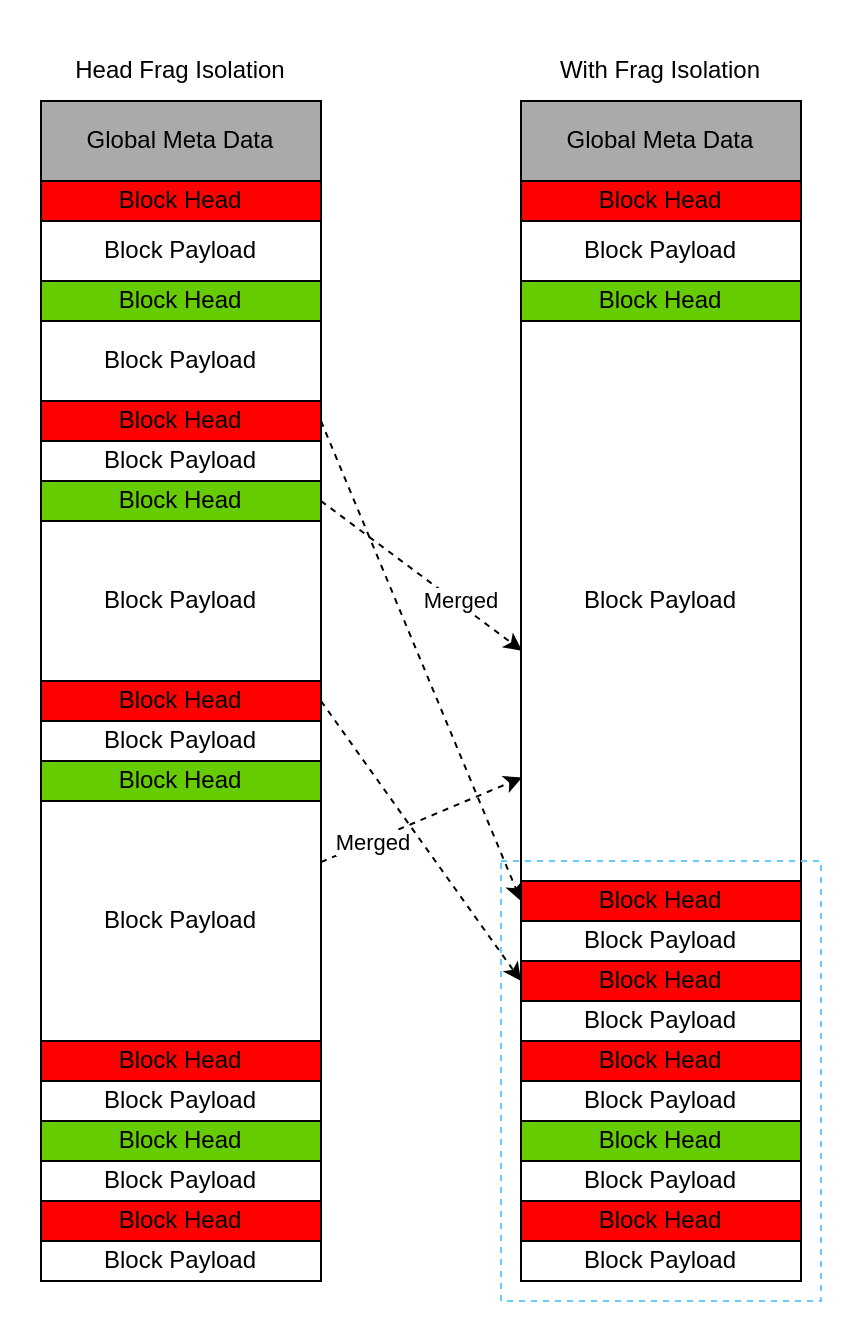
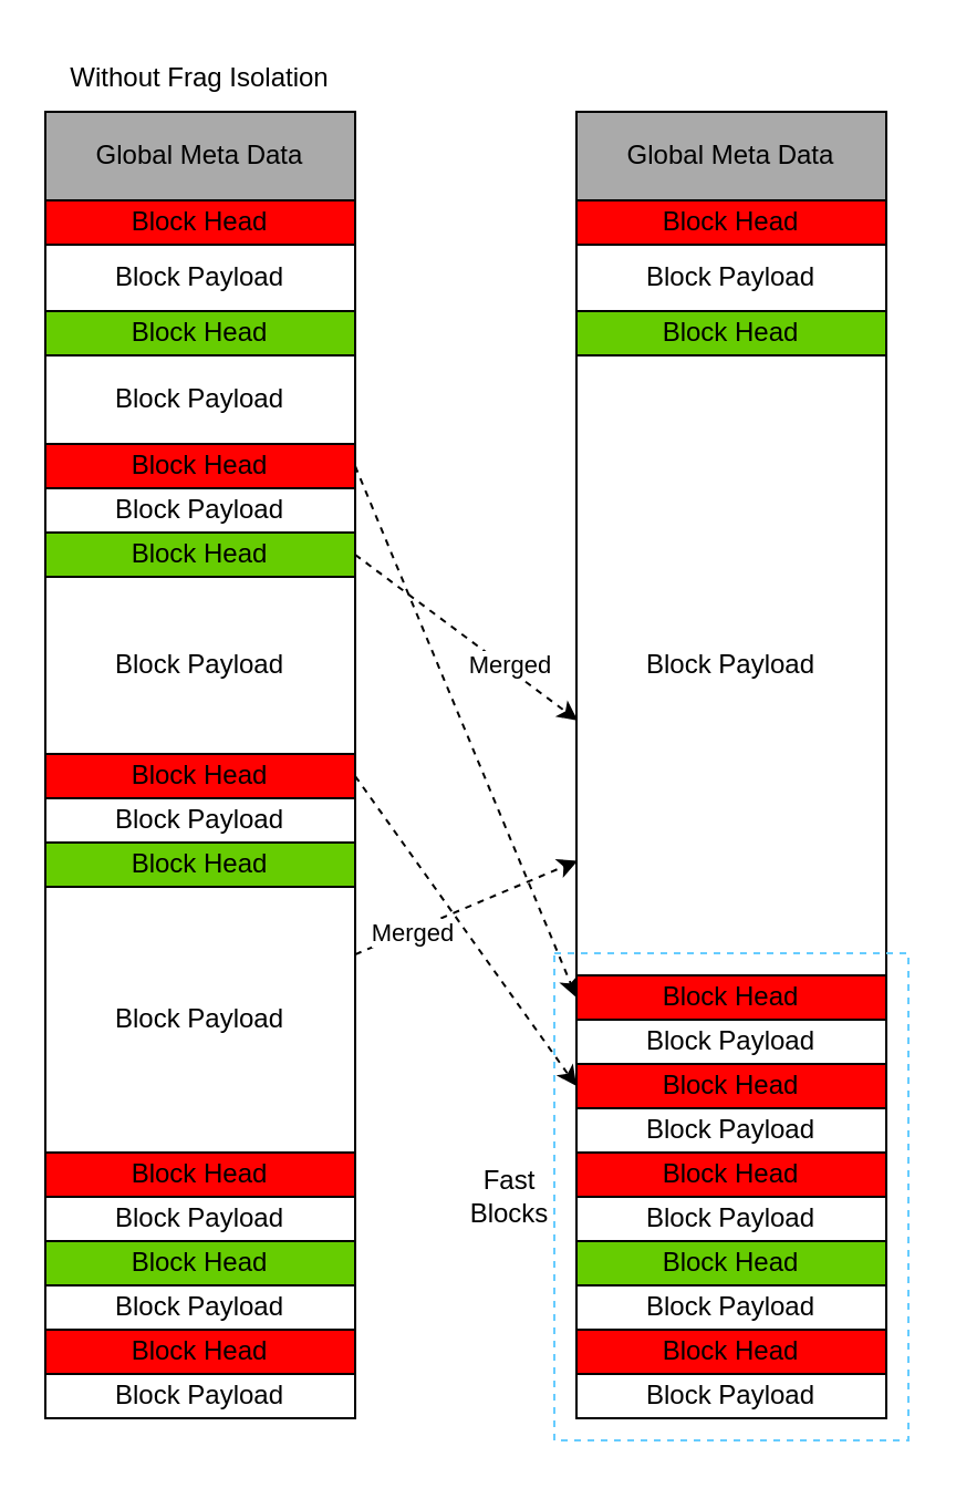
  <mxCell id="0" />
  <mxCell id="1" parent="0" />
  <mxCell id="2" style="rounded=0;orthogonalLoop=1;jettySize=auto;html=1;entryX=0;entryY=0.5;entryDx=0;entryDy=0;dashed=1;noJump=0;exitX=1;exitY=0.5;exitDx=0;exitDy=0;" edge="1" parent="1" source="27" target="43"><mxGeometry relative="1" as="geometry" /></mxCell>
  <mxCell id="3" style="edgeStyle=none;rounded=0;orthogonalLoop=1;jettySize=auto;html=1;entryX=0.004;entryY=0.589;entryDx=0;entryDy=0;dashed=1;exitX=1;exitY=0.5;exitDx=0;exitDy=0;entryPerimeter=0;" edge="1" parent="1" source="25" target="32"><mxGeometry relative="1" as="geometry" /></mxCell>
  <mxCell id="4" value="Merged" style="edgeLabel;html=1;align=center;verticalAlign=middle;resizable=0;points=[];" vertex="1" connectable="0" parent="3"><mxGeometry x="-0.006" y="1" relative="1" as="geometry"><mxPoint x="19.28" y="13.46" as="offset" /></mxGeometry></mxCell>
+ <mxCell id="5" value="Fast Blocks" style="text;html=1;strokeColor=none;fillColor=none;align=center;verticalAlign=middle;whiteSpace=wrap;rounded=0;dashed=1;" vertex="1" parent="1"><mxGeometry x="210" y="530" width="40" height="20" as="geometry" /></mxCell>
  <mxCell id="6" style="edgeStyle=none;rounded=0;orthogonalLoop=1;jettySize=auto;html=1;entryX=0.004;entryY=0.815;entryDx=0;entryDy=0;entryPerimeter=0;dashed=1;" edge="1" parent="1" source="12" target="32"><mxGeometry relative="1" as="geometry" /></mxCell>
  <mxCell id="7" value="Merged" style="edgeLabel;html=1;align=center;verticalAlign=middle;resizable=0;points=[];" vertex="1" connectable="0" parent="6"><mxGeometry x="-0.499" y="-1" relative="1" as="geometry"><mxPoint as="offset" /></mxGeometry></mxCell>
  <mxCell id="8" style="edgeStyle=none;rounded=0;orthogonalLoop=1;jettySize=auto;html=1;entryX=0;entryY=0.5;entryDx=0;entryDy=0;dashed=1;exitX=1;exitY=0.5;exitDx=0;exitDy=0;" edge="1" parent="1" source="16" target="34"><mxGeometry relative="1" as="geometry" /></mxCell>
  <mxCell id="9" value="" style="group" vertex="1" connectable="0" parent="1"><mxGeometry y="20" width="140" height="620" as="geometry" x="20" /></mxCell>
- <mxCell id="10" value="Head Frag Isolation" style="text;html=1;strokeColor=none;fillColor=none;align=center;verticalAlign=middle;whiteSpace=wrap;rounded=0;dashed=1;container=0;" parent="9" vertex="1"><mxGeometry width="140" height="30" as="geometry" /></mxCell>
+ <mxCell id="10" value="Without Frag Isolation" style="text;html=1;strokeColor=none;fillColor=none;align=center;verticalAlign=middle;whiteSpace=wrap;rounded=0;dashed=1;container=0;" parent="9" vertex="1"><mxGeometry width="140" height="30" as="geometry" /></mxCell>
  <mxCell id="11" value="Global Meta Data" style="rounded=0;whiteSpace=wrap;html=1;fillColor=#aaaaaa;container=0;" parent="9" vertex="1"><mxGeometry y="30" width="140" height="40" as="geometry" /></mxCell>
  <mxCell id="12" value="Block Payload" style="rounded=0;whiteSpace=wrap;html=1;container=0;" parent="9" vertex="1"><mxGeometry y="380" width="140" height="120" as="geometry" /></mxCell>
  <mxCell id="13" value="Block Payload" style="rounded=0;whiteSpace=wrap;html=1;container=0;" parent="9" vertex="1"><mxGeometry y="140" width="140" height="40" as="geometry" /></mxCell>
  <mxCell id="14" value="Block Head" style="rounded=0;whiteSpace=wrap;html=1;fillColor=#66cc00;container=0;" parent="9" vertex="1"><mxGeometry y="120" width="140" height="20" as="geometry" /></mxCell>
  <mxCell id="15" value="Block Payload" style="rounded=0;whiteSpace=wrap;html=1;container=0;" vertex="1" parent="9"><mxGeometry y="200" width="140" height="20" as="geometry" /></mxCell>
  <mxCell id="16" value="Block Head" style="rounded=0;whiteSpace=wrap;html=1;fillColor=#FF0000;container=0;" vertex="1" parent="9"><mxGeometry y="180" width="140" height="20" as="geometry" /></mxCell>
  <mxCell id="17" value="Block Payload" style="rounded=0;whiteSpace=wrap;html=1;container=0;" vertex="1" parent="9"><mxGeometry y="520" width="140" height="20" as="geometry" /></mxCell>
  <mxCell id="18" value="Block Head" style="rounded=0;whiteSpace=wrap;html=1;fillColor=#FF0000;container=0;" vertex="1" parent="9"><mxGeometry y="500" width="140" height="20" as="geometry" /></mxCell>
  <mxCell id="19" value="Block Payload" style="rounded=0;whiteSpace=wrap;html=1;container=0;" vertex="1" parent="9"><mxGeometry y="560" width="140" height="20" as="geometry" /></mxCell>
  <mxCell id="20" value="Block Head" style="rounded=0;whiteSpace=wrap;html=1;fillColor=#66cc00;container=0;" vertex="1" parent="9"><mxGeometry y="540" width="140" height="20" as="geometry" /></mxCell>
  <mxCell id="21" value="Block Payload" style="rounded=0;whiteSpace=wrap;html=1;container=0;" vertex="1" parent="9"><mxGeometry y="600" width="140" height="20" as="geometry" /></mxCell>
  <mxCell id="22" value="Block Head" style="rounded=0;whiteSpace=wrap;html=1;fillColor=#FF0000;container=0;" vertex="1" parent="9"><mxGeometry y="580" width="140" height="20" as="geometry" /></mxCell>
  <mxCell id="23" value="Block Head" style="rounded=0;whiteSpace=wrap;html=1;fillColor=#66cc00;container=0;" vertex="1" parent="9"><mxGeometry y="360" width="140" height="20" as="geometry" /></mxCell>
  <mxCell id="24" value="Block Payload" style="rounded=0;whiteSpace=wrap;html=1;container=0;" vertex="1" parent="9"><mxGeometry y="240" width="140" height="80" as="geometry" /></mxCell>
  <mxCell id="25" value="Block Head" style="rounded=0;whiteSpace=wrap;html=1;fillColor=#66cc00;container=0;" vertex="1" parent="9"><mxGeometry y="220" width="140" height="20" as="geometry" /></mxCell>
  <mxCell id="26" value="Block Payload" style="rounded=0;whiteSpace=wrap;html=1;container=0;" vertex="1" parent="9"><mxGeometry y="340" width="140" height="20" as="geometry" /></mxCell>
  <mxCell id="27" value="Block Head" style="rounded=0;whiteSpace=wrap;html=1;fillColor=#FF0000;container=0;" vertex="1" parent="9"><mxGeometry y="320" width="140" height="20" as="geometry" /></mxCell>
  <mxCell id="28" value="Block Payload" style="rounded=0;whiteSpace=wrap;html=1;container=0;" vertex="1" parent="9"><mxGeometry y="90" width="140" height="30" as="geometry" /></mxCell>
  <mxCell id="29" value="Block Head" style="rounded=0;whiteSpace=wrap;html=1;fillColor=#FF0000;container=0;" vertex="1" parent="9"><mxGeometry y="70" width="140" height="20" as="geometry" /></mxCell>
  <mxCell id="30" value="" style="group" vertex="1" connectable="0" parent="1"><mxGeometry x="250" y="20" width="160" height="630" as="geometry" /></mxCell>
  <mxCell id="31" value="" style="group" vertex="1" connectable="0" parent="30"><mxGeometry x="10" width="140" height="620" as="geometry" /></mxCell>
  <mxCell id="32" value="Block Payload" style="rounded=0;whiteSpace=wrap;html=1;container=0;" vertex="1" parent="31"><mxGeometry y="140" width="140" height="280" as="geometry" /></mxCell>
  <mxCell id="33" value="Block Payload" style="rounded=0;whiteSpace=wrap;html=1;container=0;" vertex="1" parent="31"><mxGeometry y="440" width="140" height="20" as="geometry" /></mxCell>
  <mxCell id="34" value="Block Head" style="rounded=0;whiteSpace=wrap;html=1;fillColor=#FF0000;container=0;" vertex="1" parent="31"><mxGeometry y="420" width="140" height="20" as="geometry" /></mxCell>
  <mxCell id="35" value="Block Payload" style="rounded=0;whiteSpace=wrap;html=1;container=0;" vertex="1" parent="31"><mxGeometry y="520" width="140" height="20" as="geometry" /></mxCell>
  <mxCell id="36" value="Block Head" style="rounded=0;whiteSpace=wrap;html=1;fillColor=#FF0000;container=0;" vertex="1" parent="31"><mxGeometry y="500" width="140" height="20" as="geometry" /></mxCell>
  <mxCell id="37" value="Block Payload" style="rounded=0;whiteSpace=wrap;html=1;container=0;" vertex="1" parent="31"><mxGeometry y="560" width="140" height="20" as="geometry" /></mxCell>
  <mxCell id="38" value="Block Head" style="rounded=0;whiteSpace=wrap;html=1;fillColor=#66cc00;container=0;" vertex="1" parent="31"><mxGeometry y="540" width="140" height="20" as="geometry" /></mxCell>
  <mxCell id="39" value="Block Payload" style="rounded=0;whiteSpace=wrap;html=1;container=0;" vertex="1" parent="31"><mxGeometry y="600" width="140" height="20" as="geometry" /></mxCell>
  <mxCell id="40" value="Block Head" style="rounded=0;whiteSpace=wrap;html=1;fillColor=#FF0000;container=0;" vertex="1" parent="31"><mxGeometry y="580" width="140" height="20" as="geometry" /></mxCell>
  <mxCell id="41" value="Block Head" style="rounded=0;whiteSpace=wrap;html=1;fillColor=#66cc00;container=0;" vertex="1" parent="31"><mxGeometry y="120" width="140" height="20" as="geometry" /></mxCell>
  <mxCell id="42" value="Block Payload" style="rounded=0;whiteSpace=wrap;html=1;container=0;" vertex="1" parent="31"><mxGeometry y="480" width="140" height="20" as="geometry" /></mxCell>
  <mxCell id="43" value="Block Head" style="rounded=0;whiteSpace=wrap;html=1;fillColor=#FF0000;container=0;" vertex="1" parent="31"><mxGeometry y="460" width="140" height="20" as="geometry" /></mxCell>
- <mxCell id="44" value="With Frag Isolation" style="text;html=1;strokeColor=none;fillColor=none;align=center;verticalAlign=middle;whiteSpace=wrap;rounded=0;dashed=1;container=0;" vertex="1" parent="31"><mxGeometry width="140" height="30" as="geometry" /></mxCell>
  <mxCell id="45" value="Global Meta Data" style="rounded=0;whiteSpace=wrap;html=1;fillColor=#aaaaaa;container=0;" vertex="1" parent="31"><mxGeometry y="30" width="140" height="40" as="geometry" /></mxCell>
  <mxCell id="46" value="Block Payload" style="rounded=0;whiteSpace=wrap;html=1;container=0;" vertex="1" parent="31"><mxGeometry y="90" width="140" height="30" as="geometry" /></mxCell>
  <mxCell id="47" value="Block Head" style="rounded=0;whiteSpace=wrap;html=1;fillColor=#FF0000;container=0;" vertex="1" parent="31"><mxGeometry y="70" width="140" height="20" as="geometry" /></mxCell>
  <mxCell id="48" value="" style="rounded=0;whiteSpace=wrap;html=1;fillColor=none;strokeColor=#66CCFF;dashed=1;" vertex="1" parent="30"><mxGeometry y="410" width="160" height="220" as="geometry" /></mxCell>
